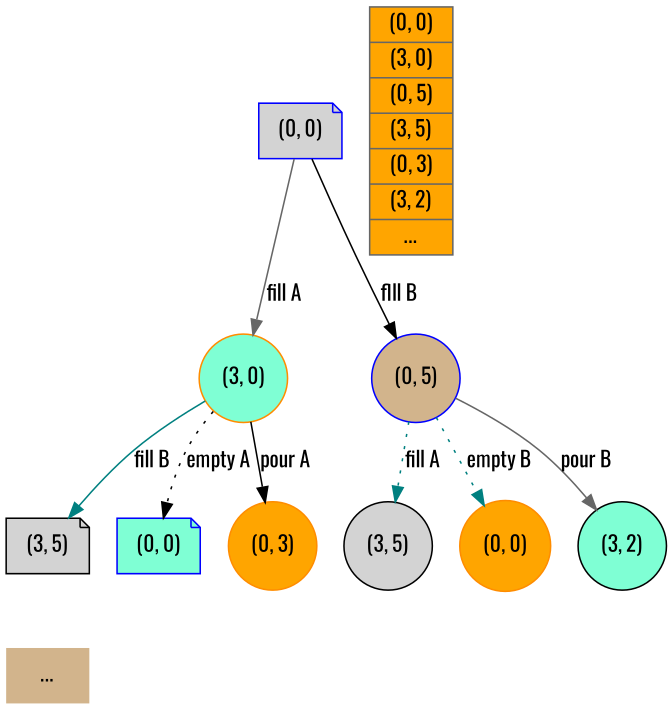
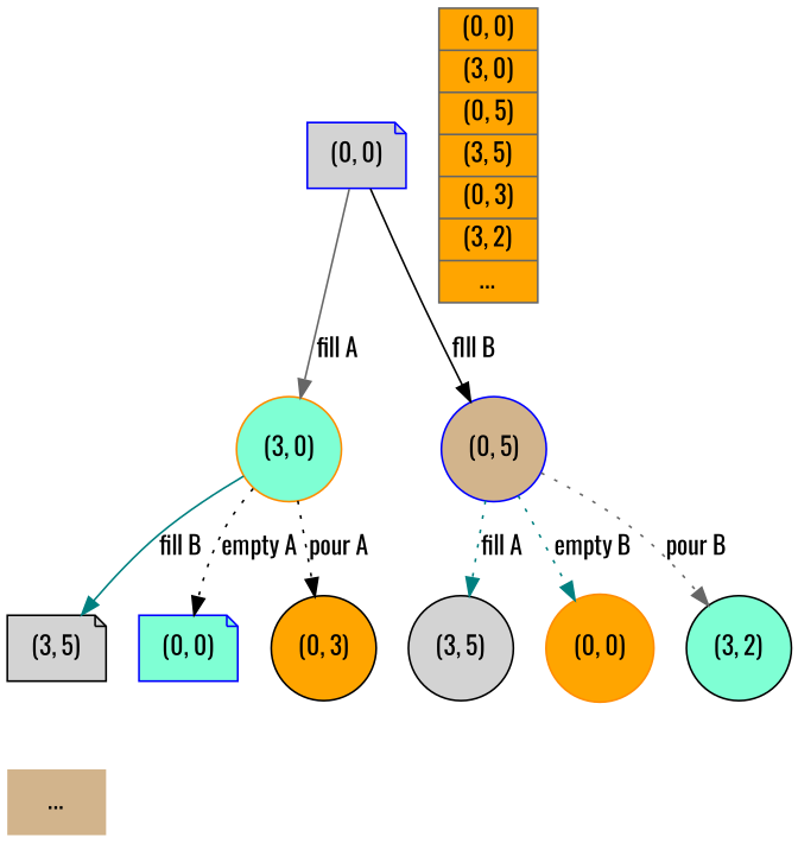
  digraph {
    fontname=Oswald
    node [color=black fillcolor=aquamarine fontname=Oswald shape=circle style=filled]
    edge [color=teal fontname=Oswald]
    n1 [color=darkorange label="(3, 0)"]
    n2 [color=blue fillcolor=tan label="(0, 5)"]
    n3 [fillcolor=lightgrey label="(3, 5)" shape=note]
    n4 [color=blue label="(0, 0)" shape=note]
-   n5 [color=darkorange fillcolor=orange label="(0, 3)"]
+   n5 [fillcolor=orange label="(0, 3)"]
    n6 [fillcolor=lightgrey label="(3, 5)"]
    n7 [color=darkorange fillcolor=orange label="(0, 0)"]
    n8 [label="(3, 2)"]
    n9 [fillcolor=tan label="..." shape=plaintext]
    n10 [color=blue fillcolor=lightgrey label="(0, 0)" shape=note]
    n11 [color=gray40 fillcolor=orange label="{(0, 0) | (3, 0) | (0, 5) | (3, 5) | (0, 3) | (3, 2) | ... }" shape=record]
    subgraph sub_1 {
      rank=same
      n1
      n2
    }
    subgraph sub_2 {
      rank=same
      n3
      n4
      n5
      n6
      n7
      n8
    }
    n1 -> n3 [label="fill B"]
    n1 -> n4 [color=black label="empty A" style=dotted]
-   n1 -> n5 [color=black label="pour A"]
+   n1 -> n5 [color=black label="pour A" style=dotted]
    n2 -> n6 [label="fill A" style=dotted]
    n2 -> n7 [label="empty B" style=dotted]
-   n2 -> n8 [color=gray40 label="pour B"]
+   n2 -> n8 [color=gray40 label="pour B" style=dotted]
    n3 -> n9 [style=invis color=""]
    n10 -> n1 [color=gray40 label="fill A"]
    n10 -> n2 [color=black label="flll B"]
  }
